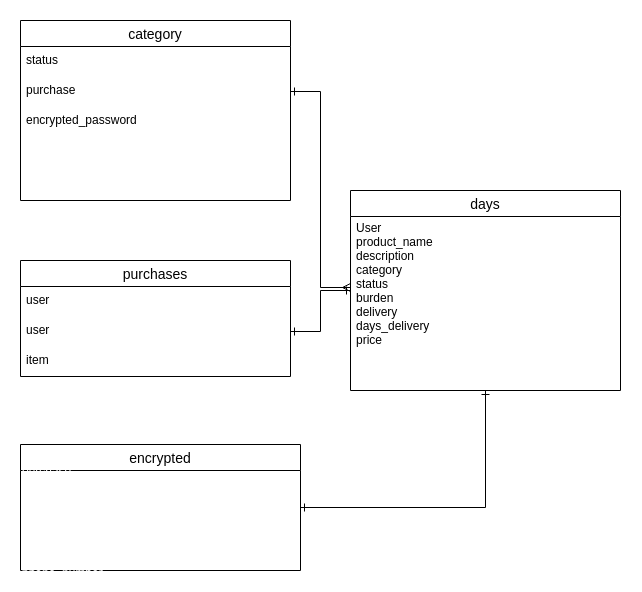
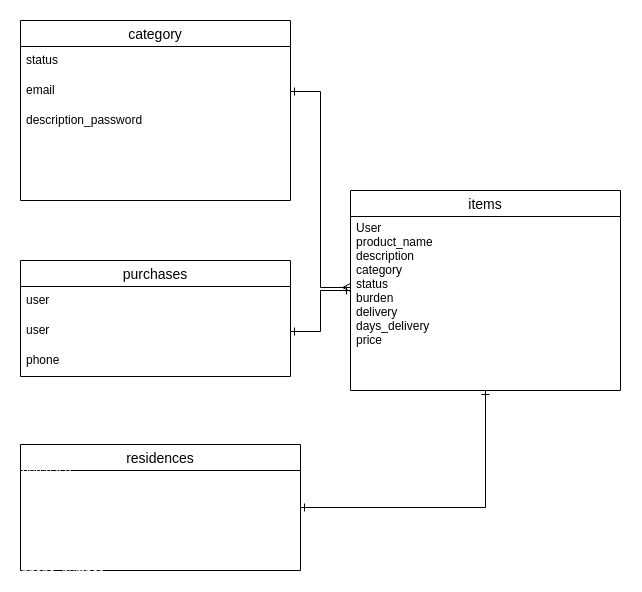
  <mxCell id="0" />
  <mxCell id="1" parent="0" />
  <mxCell id="2" value="" style="edgeStyle=orthogonalEdgeStyle;rounded=0;orthogonalLoop=1;jettySize=auto;html=1;startArrow=ERone;startFill=0;endArrow=ERone;endFill=0;" edge="1" parent="1" source="3" target="6"><mxGeometry relative="1" as="geometry" /></mxCell>
- <mxCell id="3" value="days" style="swimlane;fontStyle=0;childLayout=stackLayout;horizontal=1;startSize=26;horizontalStack=0;resizeParent=1;resizeParentMax=0;resizeLast=0;collapsible=1;marginBottom=0;align=center;fontSize=14;" vertex="1" parent="1"><mxGeometry x="350" y="190" width="270" height="200" as="geometry" /></mxCell>
+ <mxCell id="3" value="items" style="swimlane;fontStyle=0;childLayout=stackLayout;horizontal=1;startSize=26;horizontalStack=0;resizeParent=1;resizeParentMax=0;resizeLast=0;collapsible=1;marginBottom=0;align=center;fontSize=14;" vertex="1" parent="1"><mxGeometry x="350" y="190" width="270" height="200" as="geometry" /></mxCell>
  <mxCell id="4" value="purchases" style="swimlane;fontStyle=0;childLayout=stackLayout;horizontal=1;startSize=26;horizontalStack=0;resizeParent=1;resizeParentMax=0;resizeLast=0;collapsible=1;marginBottom=0;align=center;fontSize=14;" vertex="1" parent="1"><mxGeometry x="20" y="260" width="270" height="116" as="geometry" /></mxCell>
  <mxCell id="5" value="user" style="text;strokeColor=none;fillColor=none;spacingLeft=4;spacingRight=4;overflow=hidden;rotatable=0;points=[[0,0.5],[1,0.5]];portConstraint=eastwest;fontSize=12;" vertex="1" parent="4"><mxGeometry y="26" width="270" height="30" as="geometry" /></mxCell>
  <mxCell id="6" value="user" style="text;strokeColor=none;fillColor=none;spacingLeft=4;spacingRight=4;overflow=hidden;rotatable=0;points=[[0,0.5],[1,0.5]];portConstraint=eastwest;fontSize=12;" vertex="1" parent="4"><mxGeometry y="56" width="270" height="30" as="geometry" /></mxCell>
- <mxCell id="7" value="item" style="text;strokeColor=none;fillColor=none;spacingLeft=4;spacingRight=4;overflow=hidden;rotatable=0;points=[[0,0.5],[1,0.5]];portConstraint=eastwest;fontSize=12;" vertex="1" parent="4"><mxGeometry y="86" width="270" height="30" as="geometry" /></mxCell>
+ <mxCell id="7" value="phone" style="text;strokeColor=none;fillColor=none;spacingLeft=4;spacingRight=4;overflow=hidden;rotatable=0;points=[[0,0.5],[1,0.5]];portConstraint=eastwest;fontSize=12;" vertex="1" parent="4"><mxGeometry y="86" width="270" height="30" as="geometry" /></mxCell>
  <mxCell id="8" value="category" style="swimlane;fontStyle=0;childLayout=stackLayout;horizontal=1;startSize=26;horizontalStack=0;resizeParent=1;resizeParentMax=0;resizeLast=0;collapsible=1;marginBottom=0;align=center;fontSize=14;" vertex="1" parent="1"><mxGeometry x="20" y="20" width="270" height="180" as="geometry" /></mxCell>
  <mxCell id="9" value="status" style="text;strokeColor=none;fillColor=none;spacingLeft=4;spacingRight=4;overflow=hidden;rotatable=0;points=[[0,0.5],[1,0.5]];portConstraint=eastwest;fontSize=12;" vertex="1" parent="8"><mxGeometry y="26" width="270" height="30" as="geometry" /></mxCell>
- <mxCell id="10" value="purchase" style="text;strokeColor=none;fillColor=none;spacingLeft=4;spacingRight=4;overflow=hidden;rotatable=0;points=[[0,0.5],[1,0.5]];portConstraint=eastwest;fontSize=12;" vertex="1" parent="8"><mxGeometry y="56" width="270" height="30" as="geometry" /></mxCell>
- <mxCell id="11" value="encrypted_password" style="text;strokeColor=none;fillColor=none;spacingLeft=4;spacingRight=4;overflow=hidden;rotatable=0;points=[[0,0.5],[1,0.5]];portConstraint=eastwest;fontSize=12;" vertex="1" parent="8"><mxGeometry y="86" width="270" height="94" as="geometry" /></mxCell>
+ <mxCell id="10" value="email" style="text;strokeColor=none;fillColor=none;spacingLeft=4;spacingRight=4;overflow=hidden;rotatable=0;points=[[0,0.5],[1,0.5]];portConstraint=eastwest;fontSize=12;" vertex="1" parent="8"><mxGeometry y="56" width="270" height="30" as="geometry" /></mxCell>
+ <mxCell id="11" value="description_password" style="text;strokeColor=none;fillColor=none;spacingLeft=4;spacingRight=4;overflow=hidden;rotatable=0;points=[[0,0.5],[1,0.5]];portConstraint=eastwest;fontSize=12;" vertex="1" parent="8"><mxGeometry y="86" width="270" height="94" as="geometry" /></mxCell>
  <mxCell id="12" value="" style="edgeStyle=orthogonalEdgeStyle;rounded=0;orthogonalLoop=1;jettySize=auto;html=1;startArrow=ERone;startFill=0;endArrow=ERone;endFill=0;" edge="1" parent="1" source="13" target="3"><mxGeometry relative="1" as="geometry" /></mxCell>
- <mxCell id="13" value="encrypted" style="swimlane;fontStyle=0;childLayout=stackLayout;horizontal=1;startSize=26;horizontalStack=0;resizeParent=1;resizeParentMax=0;resizeLast=0;collapsible=1;marginBottom=0;align=center;fontSize=14;" vertex="1" parent="1"><mxGeometry x="20" y="444" width="280" height="126" as="geometry" /></mxCell>
+ <mxCell id="13" value="residences" style="swimlane;fontStyle=0;childLayout=stackLayout;horizontal=1;startSize=26;horizontalStack=0;resizeParent=1;resizeParentMax=0;resizeLast=0;collapsible=1;marginBottom=0;align=center;fontSize=14;" vertex="1" parent="1"><mxGeometry x="20" y="444" width="280" height="126" as="geometry" /></mxCell>
  <mxCell id="14" value="" style="edgeStyle=orthogonalEdgeStyle;rounded=0;orthogonalLoop=1;jettySize=auto;html=1;startArrow=ERone;startFill=0;endArrow=ERmany;endFill=0;" edge="1" parent="1" source="10" target="16"><mxGeometry relative="1" as="geometry" /></mxCell>
  <mxCell id="15" value="&lt;p class=&quot;p1&quot; style=&quot;margin: 0px ; font-stretch: normal ; line-height: normal ; font-family: &amp;#34;helvetica neue&amp;#34;&quot;&gt;&lt;font color=&quot;#ffffff&quot;&gt;purchase&lt;/font&gt;&lt;/p&gt;&lt;p class=&quot;p1&quot; style=&quot;margin: 0px ; font-stretch: normal ; line-height: normal ; font-family: &amp;#34;helvetica neue&amp;#34;&quot;&gt;&lt;font color=&quot;#ffffff&quot;&gt;postal_code&lt;/font&gt;&lt;/p&gt;&lt;p class=&quot;p1&quot; style=&quot;margin: 0px ; font-stretch: normal ; line-height: normal ; font-family: &amp;#34;helvetica neue&amp;#34;&quot;&gt;&lt;font color=&quot;#ffffff&quot;&gt;delivery_id&lt;/font&gt;&lt;/p&gt;&lt;p class=&quot;p1&quot; style=&quot;margin: 0px ; font-stretch: normal ; line-height: normal ; font-family: &amp;#34;helvetica neue&amp;#34;&quot;&gt;&lt;font color=&quot;#ffffff&quot;&gt;municipality&lt;/font&gt;&lt;/p&gt;&lt;p class=&quot;p1&quot; style=&quot;margin: 0px ; font-stretch: normal ; line-height: normal ; font-family: &amp;#34;helvetica neue&amp;#34;&quot;&gt;&lt;font color=&quot;#ffffff&quot;&gt;address&lt;/font&gt;&lt;/p&gt;&lt;p class=&quot;p1&quot; style=&quot;margin: 0px ; font-stretch: normal ; line-height: normal ; font-family: &amp;#34;helvetica neue&amp;#34;&quot;&gt;&lt;font color=&quot;#ffffff&quot;&gt;building_name&lt;/font&gt;&lt;/p&gt;&lt;p class=&quot;p1&quot; style=&quot;margin: 0px ; font-stretch: normal ; line-height: normal ; font-family: &amp;#34;helvetica neue&amp;#34;&quot;&gt;&lt;font color=&quot;#ffffff&quot;&gt;phone_number&lt;/font&gt;&lt;/p&gt;" style="text;html=1;align=left;verticalAlign=middle;resizable=0;points=[];autosize=1;strokeColor=none;" vertex="1" parent="1"><mxGeometry x="20" y="470" width="280" height="100" as="geometry" /></mxCell>
  <mxCell id="16" value="&#10;User&#10;product_name&#10;description&#10;category&#10;status&#10;burden&#10;delivery&#10;days_delivery&#10;price" style="text;strokeColor=none;fillColor=none;spacingLeft=4;spacingRight=4;overflow=hidden;rotatable=0;points=[[0,0.5],[1,0.5]];portConstraint=eastwest;fontSize=12;" vertex="1" parent="1"><mxGeometry x="350" y="200" width="270" height="174" as="geometry" /></mxCell>
